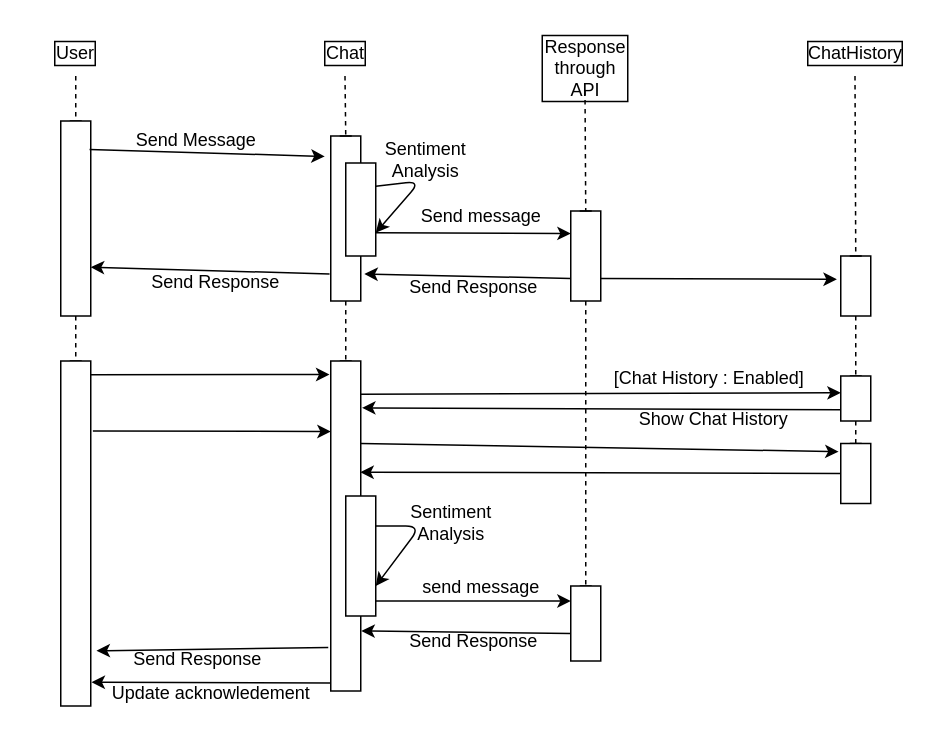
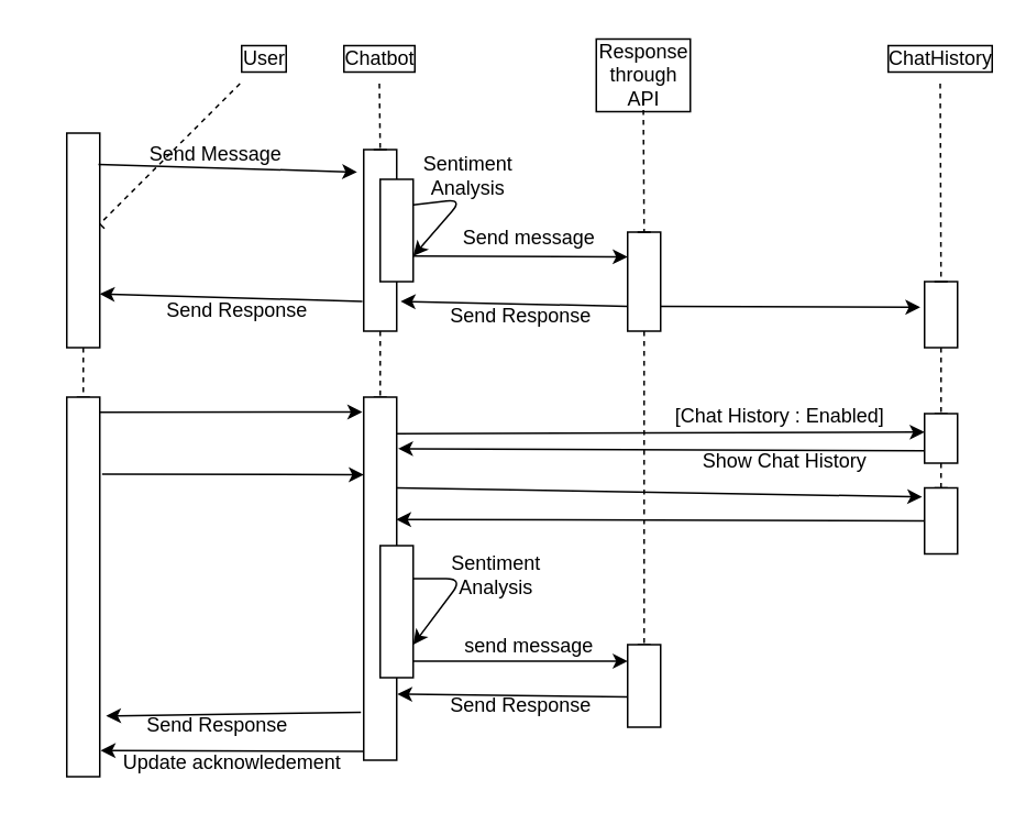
  <mxCell id="0" />
  <mxCell id="1" parent="0" />
  <mxCell id="2" value="" style="edgeStyle=none;html=1;dashed=1;endArrow=baseDash;endFill=0;" edge="1" parent="1" source="3" target="7"><mxGeometry relative="1" as="geometry" /></mxCell>
- <mxCell id="3" value="User" style="text;html=1;align=center;verticalAlign=middle;whiteSpace=wrap;rounded=0;shadow=0;labelBorderColor=default;textShadow=0;labelBackgroundColor=none;" vertex="1" parent="1"><mxGeometry x="20" y="20" width="60" height="30" as="geometry" /></mxCell>
- <mxCell id="4" value="Chat" style="text;html=1;align=center;verticalAlign=middle;whiteSpace=wrap;rounded=0;labelBorderColor=default;" vertex="1" parent="1"><mxGeometry x="200" y="20" width="60" height="30" as="geometry" /></mxCell>
+ <mxCell id="3" value="User" style="text;html=1;align=center;verticalAlign=middle;whiteSpace=wrap;rounded=0;shadow=0;labelBorderColor=default;textShadow=0;labelBackgroundColor=none;" vertex="1" parent="1"><mxGeometry x="130" y="20" width="60" height="30" as="geometry" /></mxCell>
+ <mxCell id="4" value="Chatbot" style="text;html=1;align=center;verticalAlign=middle;whiteSpace=wrap;rounded=0;labelBorderColor=default;" vertex="1" parent="1"><mxGeometry x="200" y="20" width="60" height="30" as="geometry" /></mxCell>
  <mxCell id="5" value="ChatHistory" style="text;html=1;align=center;verticalAlign=middle;whiteSpace=wrap;rounded=0;labelBorderColor=default;" vertex="1" parent="1"><mxGeometry x="540" y="20" width="60" height="30" as="geometry" /></mxCell>
  <mxCell id="6" value="" style="edgeStyle=none;html=1;dashed=1;endArrow=baseDash;endFill=0;" edge="1" parent="1" source="7" target="31"><mxGeometry relative="1" as="geometry" /></mxCell>
  <mxCell id="7" value="" style="whiteSpace=wrap;html=1;" vertex="1" parent="1"><mxGeometry x="40" y="80" width="20" height="130" as="geometry" /></mxCell>
  <mxCell id="8" style="edgeStyle=none;html=1;entryX=1;entryY=0.75;entryDx=0;entryDy=0;exitX=-0.04;exitY=0.836;exitDx=0;exitDy=0;exitPerimeter=0;" edge="1" parent="1" source="10" target="7"><mxGeometry relative="1" as="geometry"><mxPoint x="200" y="184" as="sourcePoint" /></mxGeometry></mxCell>
  <mxCell id="9" value="" style="edgeStyle=none;html=1;rounded=1;dashed=1;strokeColor=default;align=center;verticalAlign=middle;fontFamily=Helvetica;fontSize=11;fontColor=default;labelBackgroundColor=default;endArrow=baseDash;endFill=0;" edge="1" parent="1" source="10" target="33"><mxGeometry relative="1" as="geometry" /></mxCell>
  <mxCell id="10" value="" style="whiteSpace=wrap;html=1;" vertex="1" parent="1"><mxGeometry x="220" y="90" width="20" height="110" as="geometry" /></mxCell>
  <mxCell id="11" value="" style="edgeStyle=none;html=1;dashed=1;endArrow=baseDash;endFill=0;" edge="1" parent="1" source="12" target="35"><mxGeometry relative="1" as="geometry" /></mxCell>
  <mxCell id="12" value="" style="whiteSpace=wrap;html=1;" vertex="1" parent="1"><mxGeometry x="560" y="170" width="20" height="40" as="geometry" /></mxCell>
  <mxCell id="13" value="" style="edgeStyle=none;html=1;dashed=1;endArrow=baseDash;endFill=0;entryX=0.5;entryY=0;entryDx=0;entryDy=0;" edge="1" parent="1" target="10"><mxGeometry relative="1" as="geometry"><mxPoint x="229.5" y="50" as="sourcePoint" /><mxPoint x="270" y="70" as="targetPoint" /></mxGeometry></mxCell>
  <mxCell id="14" value="" style="edgeStyle=none;html=1;dashed=1;endArrow=baseDash;endFill=0;entryX=0.5;entryY=0;entryDx=0;entryDy=0;" edge="1" parent="1" target="12"><mxGeometry relative="1" as="geometry"><mxPoint x="569.5" y="50" as="sourcePoint" /><mxPoint x="610" y="80" as="targetPoint" /></mxGeometry></mxCell>
  <mxCell id="15" style="edgeStyle=none;html=1;entryX=-0.2;entryY=0.124;entryDx=0;entryDy=0;entryPerimeter=0;exitX=0.96;exitY=0.146;exitDx=0;exitDy=0;exitPerimeter=0;" edge="1" parent="1" source="7" target="10"><mxGeometry relative="1" as="geometry" /></mxCell>
  <mxCell id="16" value="Send Message" style="text;html=1;align=center;verticalAlign=middle;resizable=0;points=[];autosize=1;strokeColor=none;fillColor=none;" vertex="1" parent="1"><mxGeometry x="80" y="78" width="100" height="30" as="geometry" /></mxCell>
  <mxCell id="17" style="edgeStyle=none;html=1;exitX=1;exitY=0.75;exitDx=0;exitDy=0;entryX=0;entryY=0.25;entryDx=0;entryDy=0;" edge="1" parent="1" source="18" target="23"><mxGeometry relative="1" as="geometry"><mxPoint x="370" y="147" as="targetPoint" /></mxGeometry></mxCell>
  <mxCell id="18" value="" style="whiteSpace=wrap;html=1;" vertex="1" parent="1"><mxGeometry x="230" y="108" width="20" height="62" as="geometry" /></mxCell>
  <mxCell id="19" style="edgeStyle=none;html=1;exitX=1;exitY=0.25;exitDx=0;exitDy=0;entryX=1;entryY=0.75;entryDx=0;entryDy=0;" edge="1" parent="1" source="18" target="18"><mxGeometry relative="1" as="geometry"><Array as="points"><mxPoint x="280" y="120" /></Array></mxGeometry></mxCell>
  <mxCell id="20" value="Sentiment&lt;div&gt;Analysis&lt;/div&gt;" style="text;html=1;align=center;verticalAlign=middle;resizable=0;points=[];autosize=1;strokeColor=none;fillColor=none;" vertex="1" parent="1"><mxGeometry x="243" y="86" width="80" height="40" as="geometry" /></mxCell>
  <mxCell id="21" style="edgeStyle=none;html=1;exitX=1;exitY=0.75;exitDx=0;exitDy=0;entryX=-0.129;entryY=0.389;entryDx=0;entryDy=0;entryPerimeter=0;" edge="1" parent="1" source="23" target="12"><mxGeometry relative="1" as="geometry" /></mxCell>
  <mxCell id="22" value="" style="edgeStyle=none;html=1;endArrow=baseDash;endFill=0;dashed=1;" edge="1" parent="1" source="23" target="43"><mxGeometry relative="1" as="geometry" /></mxCell>
  <mxCell id="23" value="" style="whiteSpace=wrap;html=1;" vertex="1" parent="1"><mxGeometry x="380" y="140" width="20" height="60" as="geometry" /></mxCell>
  <mxCell id="24" value="Response through API" style="text;html=1;align=center;verticalAlign=middle;whiteSpace=wrap;rounded=0;labelBorderColor=default;" vertex="1" parent="1"><mxGeometry x="360" y="30" width="60" height="30" as="geometry" /></mxCell>
  <mxCell id="25" value="" style="edgeStyle=none;html=1;dashed=1;endArrow=baseDash;endFill=0;entryX=0.5;entryY=0;entryDx=0;entryDy=0;" edge="1" parent="1" target="23"><mxGeometry relative="1" as="geometry"><mxPoint x="389.5" y="60" as="sourcePoint" /><mxPoint x="429" y="60" as="targetPoint" /></mxGeometry></mxCell>
  <mxCell id="26" value="Send message" style="text;html=1;align=center;verticalAlign=middle;resizable=0;points=[];autosize=1;strokeColor=none;fillColor=none;" vertex="1" parent="1"><mxGeometry x="270" y="129" width="100" height="30" as="geometry" /></mxCell>
  <mxCell id="27" style="edgeStyle=none;html=1;exitX=0;exitY=0.75;exitDx=0;exitDy=0;entryX=1.12;entryY=0.836;entryDx=0;entryDy=0;entryPerimeter=0;" edge="1" parent="1" source="23" target="10"><mxGeometry relative="1" as="geometry"><mxPoint x="260" y="182" as="targetPoint" /></mxGeometry></mxCell>
  <mxCell id="28" value="Send Response" style="text;html=1;align=center;verticalAlign=middle;resizable=0;points=[];autosize=1;strokeColor=none;fillColor=none;" vertex="1" parent="1"><mxGeometry x="260" y="176" width="110" height="30" as="geometry" /></mxCell>
  <mxCell id="29" value="Send Response" style="text;html=1;align=center;verticalAlign=middle;resizable=0;points=[];autosize=1;strokeColor=none;fillColor=none;" vertex="1" parent="1"><mxGeometry x="88" y="173" width="110" height="30" as="geometry" /></mxCell>
  <mxCell id="30" style="edgeStyle=none;html=1;exitX=0.943;exitY=0.04;exitDx=0;exitDy=0;entryX=-0.043;entryY=0.041;entryDx=0;entryDy=0;exitPerimeter=0;entryPerimeter=0;" edge="1" parent="1" source="31" target="33"><mxGeometry relative="1" as="geometry" /></mxCell>
  <mxCell id="31" value="" style="whiteSpace=wrap;html=1;" vertex="1" parent="1"><mxGeometry x="40" y="240" width="20" height="230" as="geometry" /></mxCell>
  <mxCell id="32" style="edgeStyle=none;html=1;exitX=0.929;exitY=0.101;exitDx=0;exitDy=0;entryX=0.002;entryY=0.374;entryDx=0;entryDy=0;entryPerimeter=0;exitPerimeter=0;" edge="1" parent="1" source="33" target="35"><mxGeometry relative="1" as="geometry" /></mxCell>
  <mxCell id="33" value="" style="whiteSpace=wrap;html=1;" vertex="1" parent="1"><mxGeometry x="220" y="240" width="20" height="220" as="geometry" /></mxCell>
  <mxCell id="34" value="" style="edgeStyle=none;html=1;endArrow=baseDash;endFill=0;dashed=1;" edge="1" parent="1" source="35" target="40"><mxGeometry relative="1" as="geometry" /></mxCell>
  <mxCell id="35" value="" style="whiteSpace=wrap;html=1;" vertex="1" parent="1"><mxGeometry x="560" y="250" width="20" height="30" as="geometry" /></mxCell>
  <mxCell id="36" style="edgeStyle=none;html=1;exitX=0;exitY=0.75;exitDx=0;exitDy=0;entryX=1.043;entryY=0.142;entryDx=0;entryDy=0;entryPerimeter=0;" edge="1" parent="1" source="35" target="33"><mxGeometry relative="1" as="geometry" /></mxCell>
  <mxCell id="37" value="[Chat History : Enabled]" style="text;html=1;align=center;verticalAlign=middle;resizable=0;points=[];autosize=1;strokeColor=none;fillColor=none;" vertex="1" parent="1"><mxGeometry x="397" y="237" width="150" height="30" as="geometry" /></mxCell>
  <mxCell id="38" value="Show Chat History" style="text;html=1;align=center;verticalAlign=middle;resizable=0;points=[];autosize=1;strokeColor=none;fillColor=none;" vertex="1" parent="1"><mxGeometry x="415" y="264" width="120" height="30" as="geometry" /></mxCell>
  <mxCell id="39" style="edgeStyle=none;html=1;exitX=1.071;exitY=0.191;exitDx=0;exitDy=0;exitPerimeter=0;" edge="1" parent="1"><mxGeometry relative="1" as="geometry"><mxPoint x="61.42" y="286.62" as="sourcePoint" /><mxPoint x="220" y="287" as="targetPoint" /></mxGeometry></mxCell>
  <mxCell id="40" value="" style="whiteSpace=wrap;html=1;" vertex="1" parent="1"><mxGeometry x="560" y="295" width="20" height="40" as="geometry" /></mxCell>
  <mxCell id="41" style="edgeStyle=none;html=1;exitX=1;exitY=0.25;exitDx=0;exitDy=0;entryX=-0.071;entryY=0.136;entryDx=0;entryDy=0;entryPerimeter=0;" edge="1" parent="1" source="33" target="40"><mxGeometry relative="1" as="geometry" /></mxCell>
  <mxCell id="42" style="edgeStyle=none;html=1;entryX=0.986;entryY=0.337;entryDx=0;entryDy=0;entryPerimeter=0;" edge="1" parent="1" source="40" target="33"><mxGeometry relative="1" as="geometry"><mxPoint x="410" y="316" as="targetPoint" /></mxGeometry></mxCell>
  <mxCell id="43" value="" style="whiteSpace=wrap;html=1;" vertex="1" parent="1"><mxGeometry x="380" y="390" width="20" height="50" as="geometry" /></mxCell>
  <mxCell id="44" value="" style="whiteSpace=wrap;html=1;" vertex="1" parent="1"><mxGeometry x="230" y="330" width="20" height="80" as="geometry" /></mxCell>
  <mxCell id="45" style="edgeStyle=none;html=1;exitX=1;exitY=0.25;exitDx=0;exitDy=0;entryX=1;entryY=0.75;entryDx=0;entryDy=0;" edge="1" parent="1" source="44" target="44"><mxGeometry relative="1" as="geometry"><Array as="points"><mxPoint x="280" y="350" /></Array></mxGeometry></mxCell>
  <mxCell id="46" value="Sentiment&lt;div&gt;Analysis&lt;/div&gt;" style="text;html=1;align=center;verticalAlign=middle;resizable=0;points=[];autosize=1;strokeColor=none;fillColor=none;" vertex="1" parent="1"><mxGeometry x="260" y="328" width="80" height="40" as="geometry" /></mxCell>
  <mxCell id="47" style="edgeStyle=none;html=1;exitX=1;exitY=0.875;exitDx=0;exitDy=0;exitPerimeter=0;" edge="1" parent="1" source="44"><mxGeometry relative="1" as="geometry"><mxPoint x="252.28" y="399.28" as="sourcePoint" /><mxPoint x="380" y="400" as="targetPoint" /></mxGeometry></mxCell>
  <mxCell id="48" value="send message" style="text;html=1;align=center;verticalAlign=middle;resizable=0;points=[];autosize=1;strokeColor=none;fillColor=none;" vertex="1" parent="1"><mxGeometry x="270" y="376" width="100" height="30" as="geometry" /></mxCell>
  <mxCell id="49" style="edgeStyle=none;html=1;entryX=1.019;entryY=0.818;entryDx=0;entryDy=0;entryPerimeter=0;exitX=-0.002;exitY=0.632;exitDx=0;exitDy=0;exitPerimeter=0;" edge="1" parent="1" source="43" target="33"><mxGeometry relative="1" as="geometry" /></mxCell>
  <mxCell id="50" value="Send Response" style="text;html=1;align=center;verticalAlign=middle;resizable=0;points=[];autosize=1;strokeColor=none;fillColor=none;" vertex="1" parent="1"><mxGeometry x="260" y="412" width="110" height="30" as="geometry" /></mxCell>
  <mxCell id="51" style="edgeStyle=none;html=1;exitX=-0.084;exitY=0.868;exitDx=0;exitDy=0;entryX=1.191;entryY=0.84;entryDx=0;entryDy=0;entryPerimeter=0;exitPerimeter=0;" edge="1" parent="1" source="33" target="31"><mxGeometry relative="1" as="geometry" /></mxCell>
  <mxCell id="52" value="Send Response" style="text;html=1;align=center;verticalAlign=middle;resizable=0;points=[];autosize=1;strokeColor=none;fillColor=none;" vertex="1" parent="1"><mxGeometry x="76" y="424" width="110" height="30" as="geometry" /></mxCell>
  <mxCell id="53" style="edgeStyle=none;html=1;exitX=-0.002;exitY=0.976;exitDx=0;exitDy=0;entryX=1.026;entryY=0.931;entryDx=0;entryDy=0;entryPerimeter=0;exitPerimeter=0;" edge="1" parent="1" source="33" target="31"><mxGeometry relative="1" as="geometry" /></mxCell>
  <mxCell id="54" value="Update acknowledement" style="text;html=1;align=center;verticalAlign=middle;resizable=0;points=[];autosize=1;strokeColor=none;fillColor=none;" vertex="1" parent="1"><mxGeometry x="60" y="447" width="160" height="30" as="geometry" /></mxCell>
